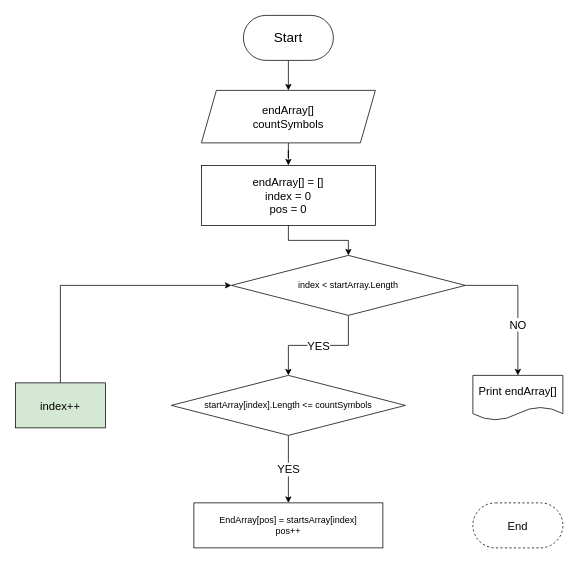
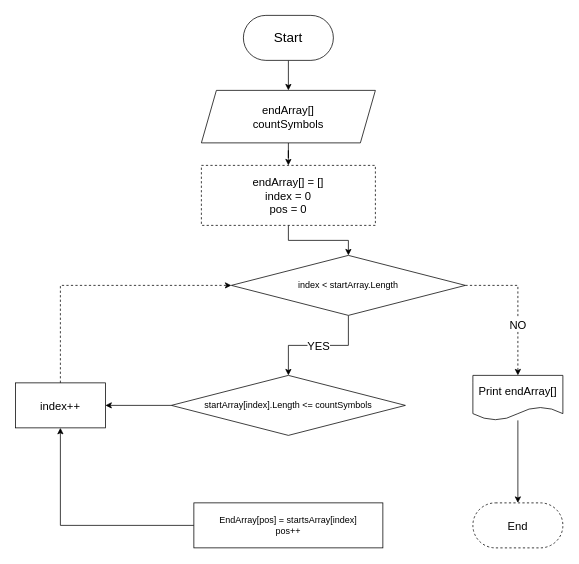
  <mxCell id="0" />
  <mxCell id="1" parent="0" />
  <mxCell id="2" value="" style="edgeStyle=orthogonalEdgeStyle;rounded=0;orthogonalLoop=1;jettySize=auto;html=1;fontSize=15;" edge="1" parent="1" source="3" target="10"><mxGeometry relative="1" as="geometry" /></mxCell>
  <mxCell id="3" value="&lt;font style=&quot;font-size: 15px;&quot;&gt;endArray[]&lt;br&gt;countSymbols&lt;br&gt;&lt;/font&gt;" style="shape=parallelogram;perimeter=parallelogramPerimeter;whiteSpace=wrap;html=1;fixedSize=1;" vertex="1" parent="1"><mxGeometry x="268" y="120" width="232" height="70" as="geometry" /></mxCell>
  <mxCell id="4" style="edgeStyle=orthogonalEdgeStyle;rounded=0;orthogonalLoop=1;jettySize=auto;html=1;fontSize=15;" edge="1" parent="1" source="5" target="3"><mxGeometry relative="1" as="geometry" /></mxCell>
  <mxCell id="5" value="&lt;font style=&quot;font-size: 18px;&quot;&gt;Start&lt;/font&gt;" style="rounded=1;whiteSpace=wrap;html=1;arcSize=50;" vertex="1" parent="1"><mxGeometry x="324" y="20" width="120" height="60" as="geometry" /></mxCell>
  <mxCell id="6" value="YES" style="edgeStyle=orthogonalEdgeStyle;rounded=0;orthogonalLoop=1;jettySize=auto;html=1;fontSize=15;" edge="1" parent="1" source="8" target="13"><mxGeometry relative="1" as="geometry" /></mxCell>
- <mxCell id="7" value="NO" style="edgeStyle=orthogonalEdgeStyle;rounded=0;orthogonalLoop=1;jettySize=auto;html=1;fontSize=15;entryX=0.5;entryY=0;entryDx=0;entryDy=0;" edge="1" parent="1" source="8" target="19"><mxGeometry x="0.286" relative="1" as="geometry"><mxPoint x="690" y="470" as="targetPoint" /><mxPoint as="offset" /></mxGeometry></mxCell>
+ <mxCell id="7" value="NO" style="edgeStyle=orthogonalEdgeStyle;rounded=0;orthogonalLoop=1;jettySize=auto;html=1;fontSize=15;entryX=0.5;entryY=0;entryDx=0;entryDy=0;dashed=1;" edge="1" parent="1" source="8" target="19"><mxGeometry x="0.286" relative="1" as="geometry"><mxPoint x="690" y="470" as="targetPoint" /><mxPoint as="offset" /></mxGeometry></mxCell>
  <mxCell id="8" value="index &amp;lt; startArray.Length" style="rhombus;whiteSpace=wrap;html=1;" vertex="1" parent="1"><mxGeometry x="308" y="340" width="312" height="80" as="geometry" /></mxCell>
  <mxCell id="9" style="edgeStyle=orthogonalEdgeStyle;rounded=0;orthogonalLoop=1;jettySize=auto;html=1;exitX=0.5;exitY=1;exitDx=0;exitDy=0;entryX=0.5;entryY=0;entryDx=0;entryDy=0;fontSize=15;" edge="1" parent="1" source="10" target="8"><mxGeometry relative="1" as="geometry" /></mxCell>
- <mxCell id="10" value="&lt;font style=&quot;font-size: 15px;&quot;&gt;endArray[] = []&lt;br&gt;index = 0&lt;br&gt;pos = 0&lt;br&gt;&lt;/font&gt;" style="whiteSpace=wrap;html=1;" vertex="1" parent="1"><mxGeometry x="268" y="220" width="232" height="80" as="geometry" /></mxCell>
- <mxCell id="11" value="YES" style="edgeStyle=orthogonalEdgeStyle;rounded=0;orthogonalLoop=1;jettySize=auto;html=1;fontSize=15;" edge="1" parent="1" source="13" target="15"><mxGeometry relative="1" as="geometry" /></mxCell>
+ <mxCell id="10" value="&lt;font style=&quot;font-size: 15px;&quot;&gt;endArray[] = []&lt;br&gt;index = 0&lt;br&gt;pos = 0&lt;br&gt;&lt;/font&gt;" style="whiteSpace=wrap;html=1;dashed=1;" vertex="1" parent="1"><mxGeometry x="268" y="220" width="232" height="80" as="geometry" /></mxCell>
+ <mxCell id="12" style="edgeStyle=orthogonalEdgeStyle;rounded=0;orthogonalLoop=1;jettySize=auto;html=1;exitX=0;exitY=0.5;exitDx=0;exitDy=0;entryX=1;entryY=0.5;entryDx=0;entryDy=0;fontSize=15;" edge="1" parent="1" source="13" target="17"><mxGeometry relative="1" as="geometry" /></mxCell>
  <mxCell id="13" value="startArray[index].Length &amp;lt;= countSymbols" style="rhombus;whiteSpace=wrap;html=1;" vertex="1" parent="1"><mxGeometry x="228" y="500" width="312" height="80" as="geometry" /></mxCell>
+ <mxCell id="14" style="edgeStyle=orthogonalEdgeStyle;rounded=0;orthogonalLoop=1;jettySize=auto;html=1;exitX=0;exitY=0.5;exitDx=0;exitDy=0;entryX=0.5;entryY=1;entryDx=0;entryDy=0;fontSize=15;" edge="1" parent="1" source="15" target="17"><mxGeometry relative="1" as="geometry" /></mxCell>
  <mxCell id="15" value="EndArray[pos] = startsArray[index]&lt;br&gt;pos++" style="whiteSpace=wrap;html=1;" vertex="1" parent="1"><mxGeometry x="258" y="670" width="252" height="60" as="geometry" /></mxCell>
- <mxCell id="16" style="edgeStyle=orthogonalEdgeStyle;rounded=0;orthogonalLoop=1;jettySize=auto;html=1;exitX=0.5;exitY=0;exitDx=0;exitDy=0;entryX=0;entryY=0.5;entryDx=0;entryDy=0;fontSize=15;" edge="1" parent="1" source="17" target="8"><mxGeometry relative="1" as="geometry" /></mxCell>
- <mxCell id="17" value="index++" style="rounded=0;whiteSpace=wrap;html=1;fontSize=15;fillColor=#d5e8d4;" vertex="1" parent="1"><mxGeometry x="20" y="510" width="120" height="60" as="geometry" /></mxCell>
+ <mxCell id="16" style="edgeStyle=orthogonalEdgeStyle;rounded=0;orthogonalLoop=1;jettySize=auto;html=1;exitX=0.5;exitY=0;exitDx=0;exitDy=0;entryX=0;entryY=0.5;entryDx=0;entryDy=0;fontSize=15;dashed=1;" edge="1" parent="1" source="17" target="8"><mxGeometry relative="1" as="geometry" /></mxCell>
+ <mxCell id="17" value="index++" style="rounded=0;whiteSpace=wrap;html=1;fontSize=15;" vertex="1" parent="1"><mxGeometry x="20" y="510" width="120" height="60" as="geometry" /></mxCell>
+ <mxCell id="18" value="" style="edgeStyle=orthogonalEdgeStyle;rounded=0;orthogonalLoop=1;jettySize=auto;html=1;fontSize=15;" edge="1" parent="1" source="19" target="20"><mxGeometry relative="1" as="geometry" /></mxCell>
  <mxCell id="19" value="Print endArray[]" style="shape=document;whiteSpace=wrap;html=1;boundedLbl=1;fontSize=15;" vertex="1" parent="1"><mxGeometry x="630" y="500" width="120" height="60" as="geometry" /></mxCell>
  <mxCell id="20" value="End" style="rounded=1;whiteSpace=wrap;html=1;fontSize=15;arcSize=50;dashed=1;" vertex="1" parent="1"><mxGeometry x="630" y="670" width="120" height="60" as="geometry" /></mxCell>
